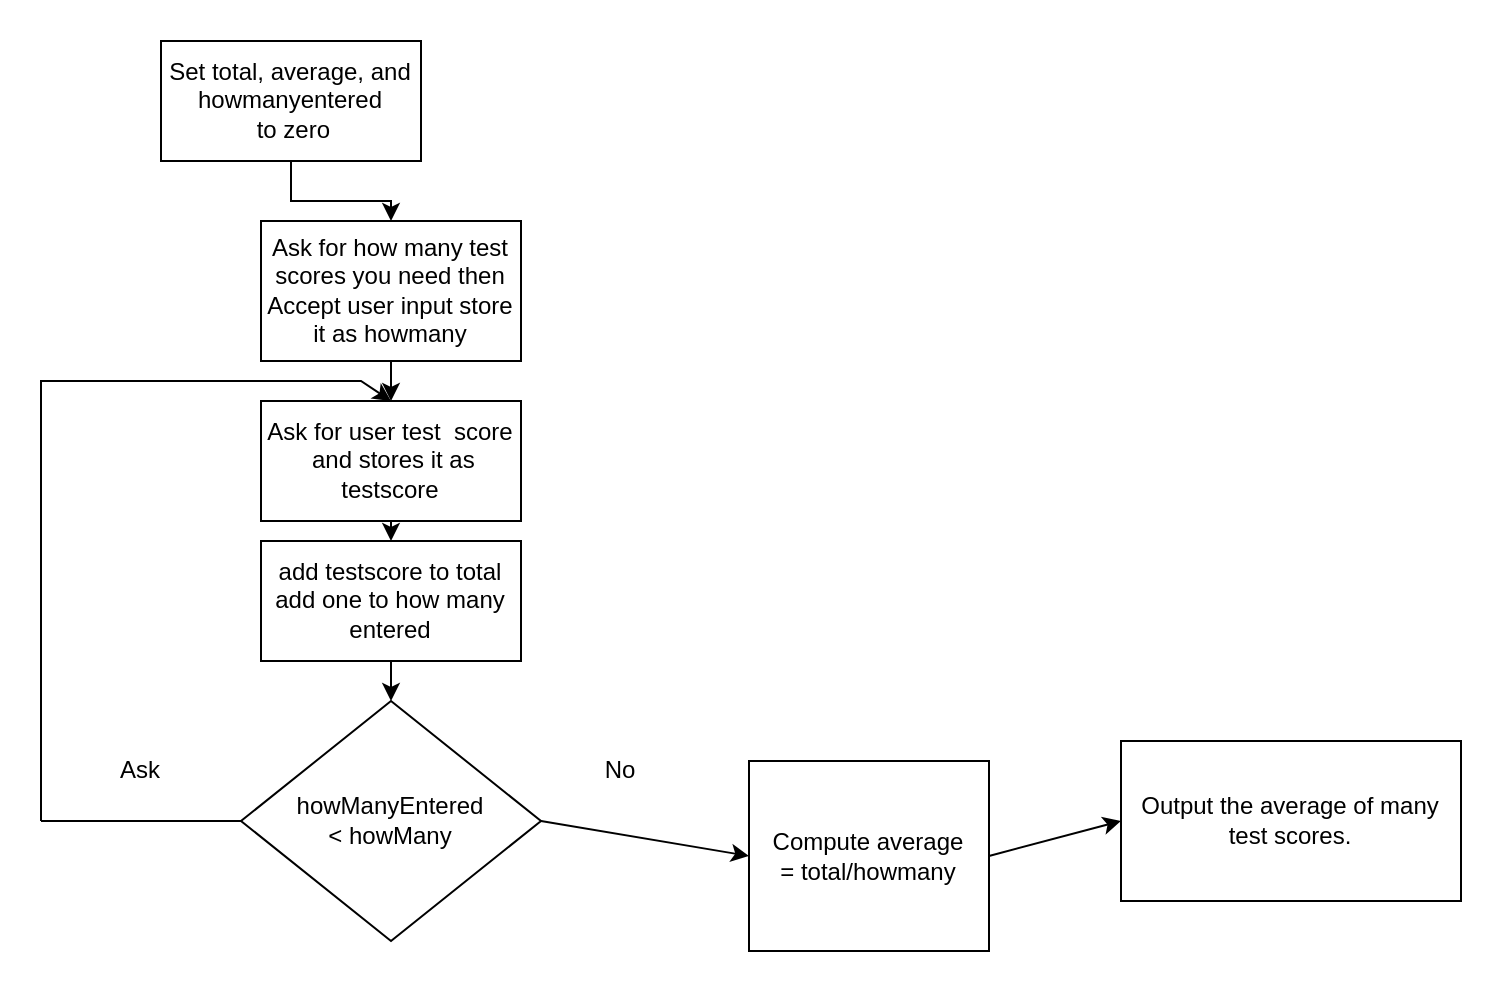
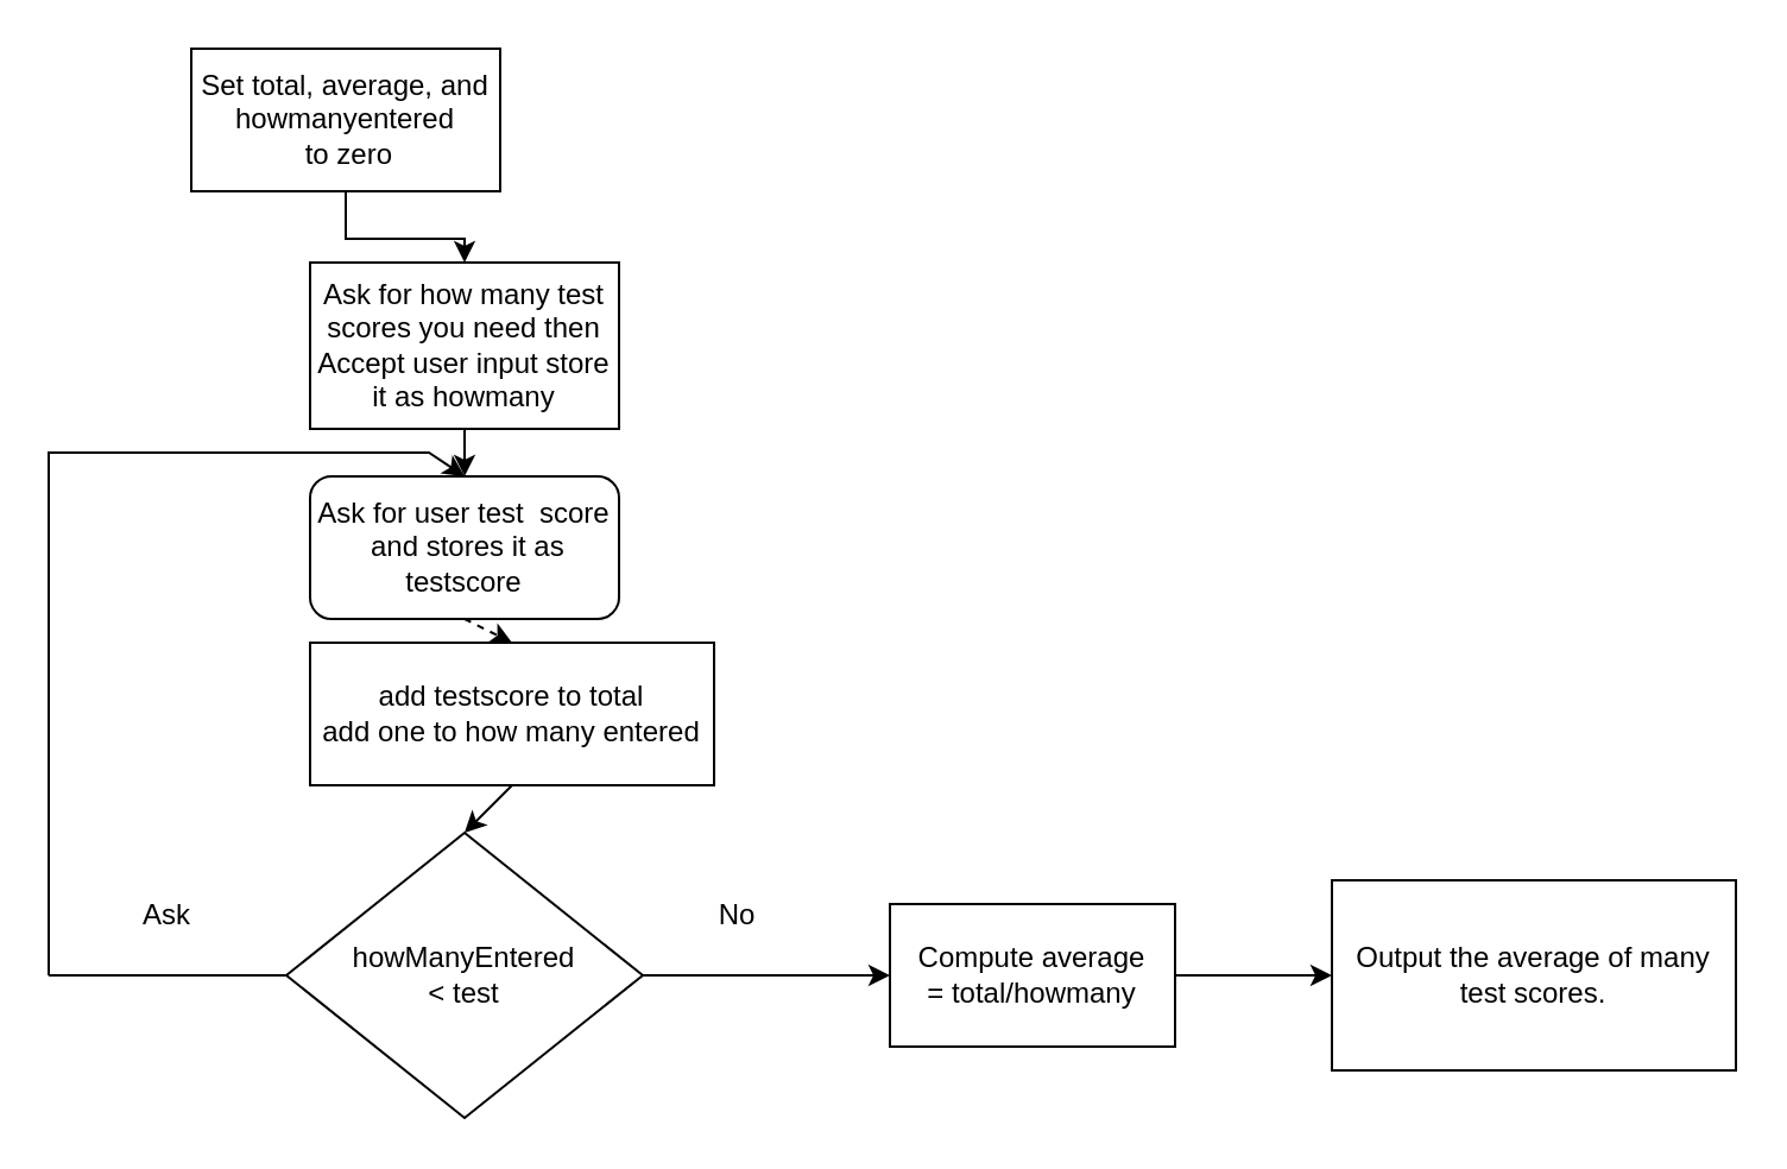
  <mxCell id="0" />
  <mxCell id="1" parent="0" />
  <mxCell id="2" value="" style="edgeStyle=orthogonalEdgeStyle;rounded=0;orthogonalLoop=1;jettySize=auto;html=1;entryX=0.5;entryY=0;entryDx=0;entryDy=0;" edge="1" parent="1" source="3" target="4"><mxGeometry relative="1" as="geometry" /></mxCell>
  <mxCell id="3" value="Set total, average, and howmanyentered&lt;br&gt;&amp;nbsp;to zero" style="rounded=0;whiteSpace=wrap;html=1;" vertex="1" parent="1"><mxGeometry x="80" y="20" width="130" height="60" as="geometry" /></mxCell>
  <mxCell id="4" value="Ask for how many test scores you need then Accept user input store it as howmany" style="rounded=0;whiteSpace=wrap;html=1;" vertex="1" parent="1"><mxGeometry x="130" y="110" width="130" height="70" as="geometry" /></mxCell>
- <mxCell id="5" value="Ask for user test&amp;nbsp; score&lt;br&gt;&amp;nbsp;and stores it as testscore" style="rounded=0;whiteSpace=wrap;html=1;" vertex="1" parent="1"><mxGeometry x="130" y="200" width="130" height="60" as="geometry" /></mxCell>
- <mxCell id="6" value="add testscore to total&lt;br&gt;add one to how many entered" style="rounded=0;whiteSpace=wrap;html=1;" vertex="1" parent="1"><mxGeometry x="130" y="270" width="130" height="60" as="geometry" /></mxCell>
+ <mxCell id="5" value="Ask for user test&amp;nbsp; score&lt;br&gt;&amp;nbsp;and stores it as testscore" style="whiteSpace=wrap;html=1;rounded=1;" vertex="1" parent="1"><mxGeometry x="130" y="200" width="130" height="60" as="geometry" /></mxCell>
+ <mxCell id="6" value="add testscore to total&lt;br&gt;add one to how many entered" style="rounded=0;whiteSpace=wrap;html=1;" vertex="1" parent="1"><mxGeometry x="130" y="270" width="170" height="60" as="geometry" /></mxCell>
  <mxCell id="7" value="" style="endArrow=none;html=1;rounded=0;entryX=0;entryY=0.5;entryDx=0;entryDy=0;" edge="1" parent="1" target="18"><mxGeometry width="50" height="50" relative="1" as="geometry"><mxPoint x="20" y="410" as="sourcePoint" /><mxPoint x="105" y="410" as="targetPoint" /></mxGeometry></mxCell>
  <mxCell id="8" value="Ask" style="text;html=1;strokeColor=none;fillColor=none;align=center;verticalAlign=middle;whiteSpace=wrap;rounded=0;" vertex="1" parent="1"><mxGeometry x="40" y="370" width="60" height="30" as="geometry" /></mxCell>
  <mxCell id="9" value="No" style="text;html=1;strokeColor=none;fillColor=none;align=center;verticalAlign=middle;whiteSpace=wrap;rounded=0;" vertex="1" parent="1"><mxGeometry x="280" y="370" width="60" height="30" as="geometry" /></mxCell>
  <mxCell id="10" value="" style="endArrow=classic;html=1;rounded=0;entryX=0.5;entryY=0;entryDx=0;entryDy=0;" edge="1" parent="1" target="5"><mxGeometry width="50" height="50" relative="1" as="geometry"><mxPoint x="20" y="410" as="sourcePoint" /><mxPoint x="190" y="190" as="targetPoint" /><Array as="points"><mxPoint x="20" y="190" /><mxPoint x="180" y="190" /></Array></mxGeometry></mxCell>
  <mxCell id="11" value="" style="endArrow=classic;html=1;rounded=0;exitX=0.5;exitY=1;exitDx=0;exitDy=0;entryX=0.5;entryY=0;entryDx=0;entryDy=0;dashed=1;" edge="1" parent="1" source="5" target="6"><mxGeometry width="50" height="50" relative="1" as="geometry"><mxPoint x="260" y="300" as="sourcePoint" /><mxPoint x="310" y="250" as="targetPoint" /></mxGeometry></mxCell>
  <mxCell id="12" value="" style="endArrow=classic;html=1;rounded=0;exitX=0.5;exitY=1;exitDx=0;exitDy=0;entryX=0.5;entryY=0;entryDx=0;entryDy=0;" edge="1" parent="1" source="6" target="18"><mxGeometry width="50" height="50" relative="1" as="geometry"><mxPoint x="390" y="210" as="sourcePoint" /><mxPoint x="195" y="340" as="targetPoint" /></mxGeometry></mxCell>
- <mxCell id="13" value="Compute average &lt;br&gt;= total/howmany" style="rounded=0;whiteSpace=wrap;html=1;" vertex="1" parent="1"><mxGeometry x="374" y="380" width="120" height="95" as="geometry" /></mxCell>
+ <mxCell id="13" value="Compute average &lt;br&gt;= total/howmany" style="rounded=0;whiteSpace=wrap;html=1;" vertex="1" parent="1"><mxGeometry x="374" y="380" width="120" height="60" as="geometry" /></mxCell>
  <mxCell id="14" value="" style="endArrow=classic;html=1;rounded=0;entryX=0;entryY=0.5;entryDx=0;entryDy=0;" edge="1" parent="1" target="13"><mxGeometry width="50" height="50" relative="1" as="geometry"><mxPoint x="270" y="410" as="sourcePoint" /><mxPoint x="330" y="350" as="targetPoint" /><Array as="points" /></mxGeometry></mxCell>
  <mxCell id="15" value="" style="endArrow=classic;html=1;rounded=0;exitX=1;exitY=0.5;exitDx=0;exitDy=0;entryX=0;entryY=0.5;entryDx=0;entryDy=0;" edge="1" parent="1" source="13" target="16"><mxGeometry width="50" height="50" relative="1" as="geometry"><mxPoint x="520" y="430" as="sourcePoint" /><mxPoint x="560" y="400" as="targetPoint" /></mxGeometry></mxCell>
  <mxCell id="16" value="Output the average of many test scores." style="rounded=0;whiteSpace=wrap;html=1;" vertex="1" parent="1"><mxGeometry x="560" y="370" width="170" height="80" as="geometry" /></mxCell>
  <mxCell id="17" value="" style="endArrow=classic;html=1;rounded=0;exitX=0.5;exitY=1;exitDx=0;exitDy=0;entryX=0.5;entryY=0;entryDx=0;entryDy=0;" edge="1" parent="1" source="4" target="5"><mxGeometry width="50" height="50" relative="1" as="geometry"><mxPoint x="260" y="190" as="sourcePoint" /><mxPoint x="310" y="140" as="targetPoint" /></mxGeometry></mxCell>
- <mxCell id="18" value="howManyEntered&lt;br&gt;&amp;lt; howMany" style="rhombus;whiteSpace=wrap;html=1;" vertex="1" parent="1"><mxGeometry x="120" y="350" width="150" height="120" as="geometry" /></mxCell>
+ <mxCell id="18" value="howManyEntered&lt;br&gt;&amp;lt; test" style="rhombus;whiteSpace=wrap;html=1;" vertex="1" parent="1"><mxGeometry x="120" y="350" width="150" height="120" as="geometry" /></mxCell>
